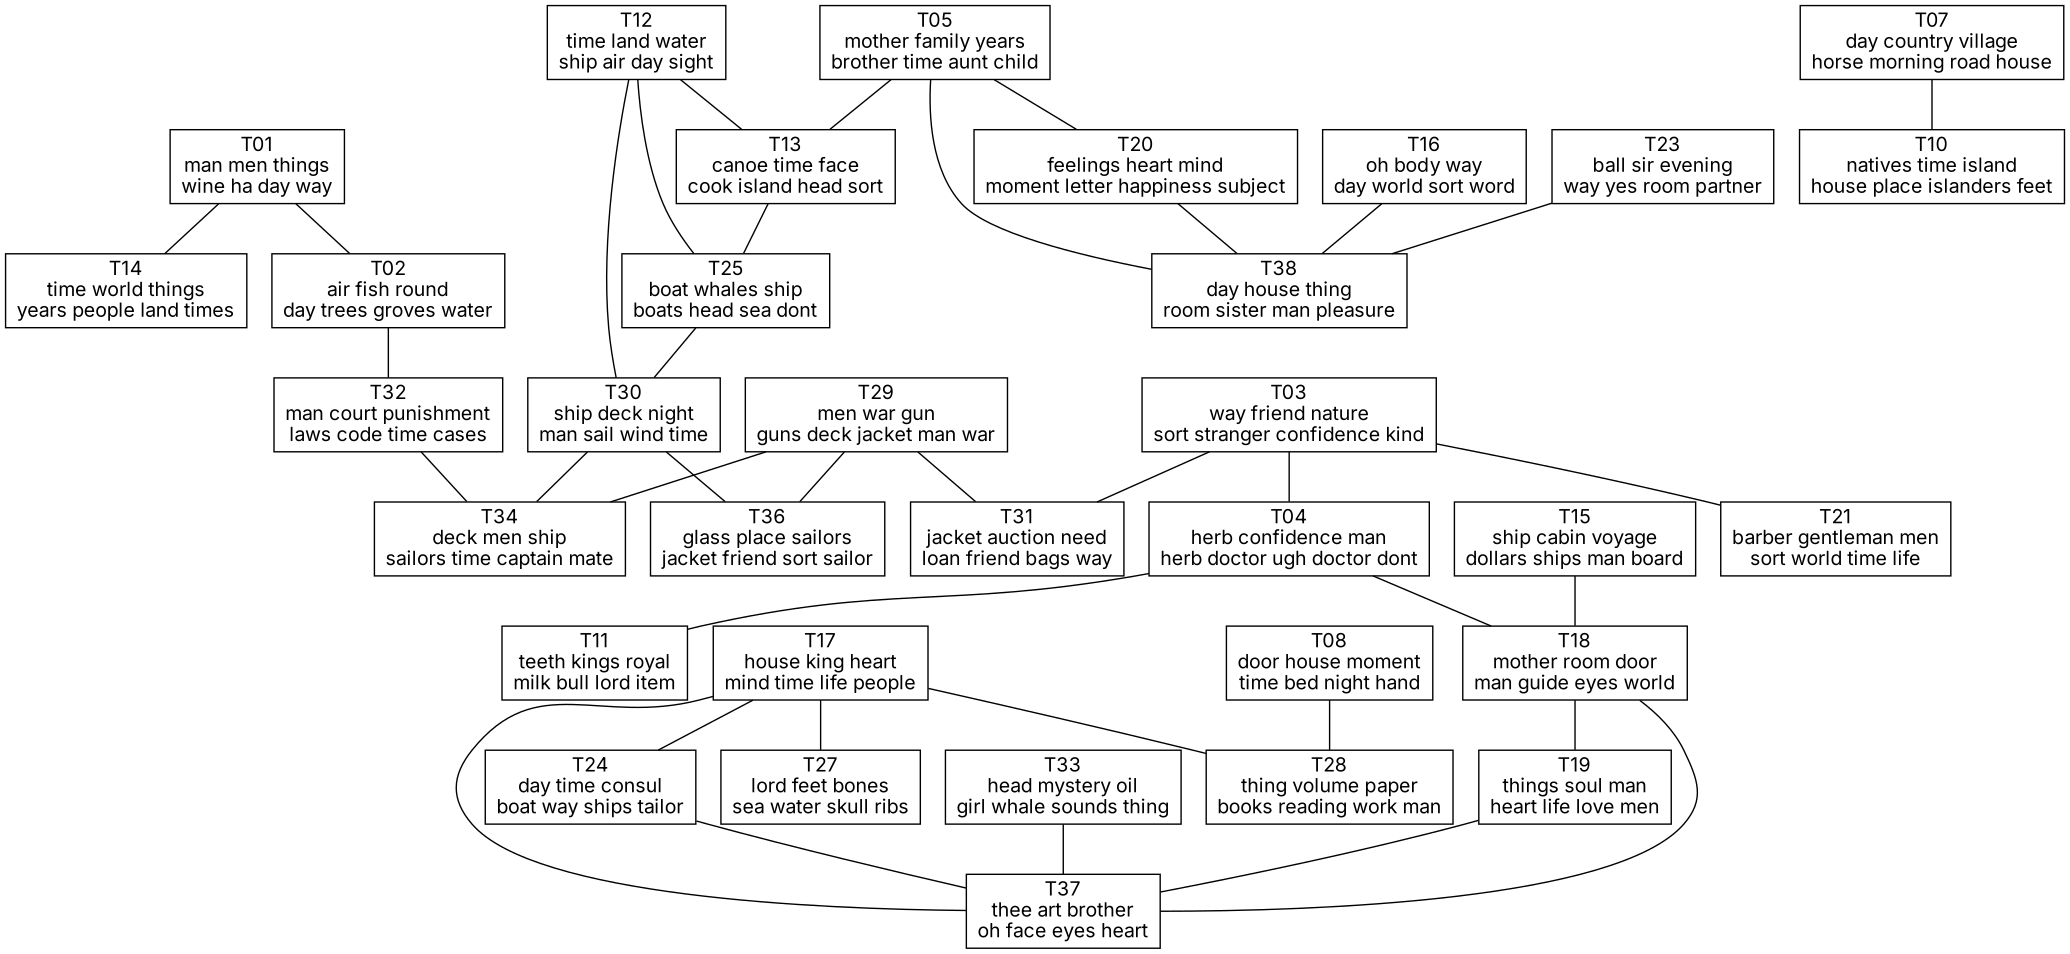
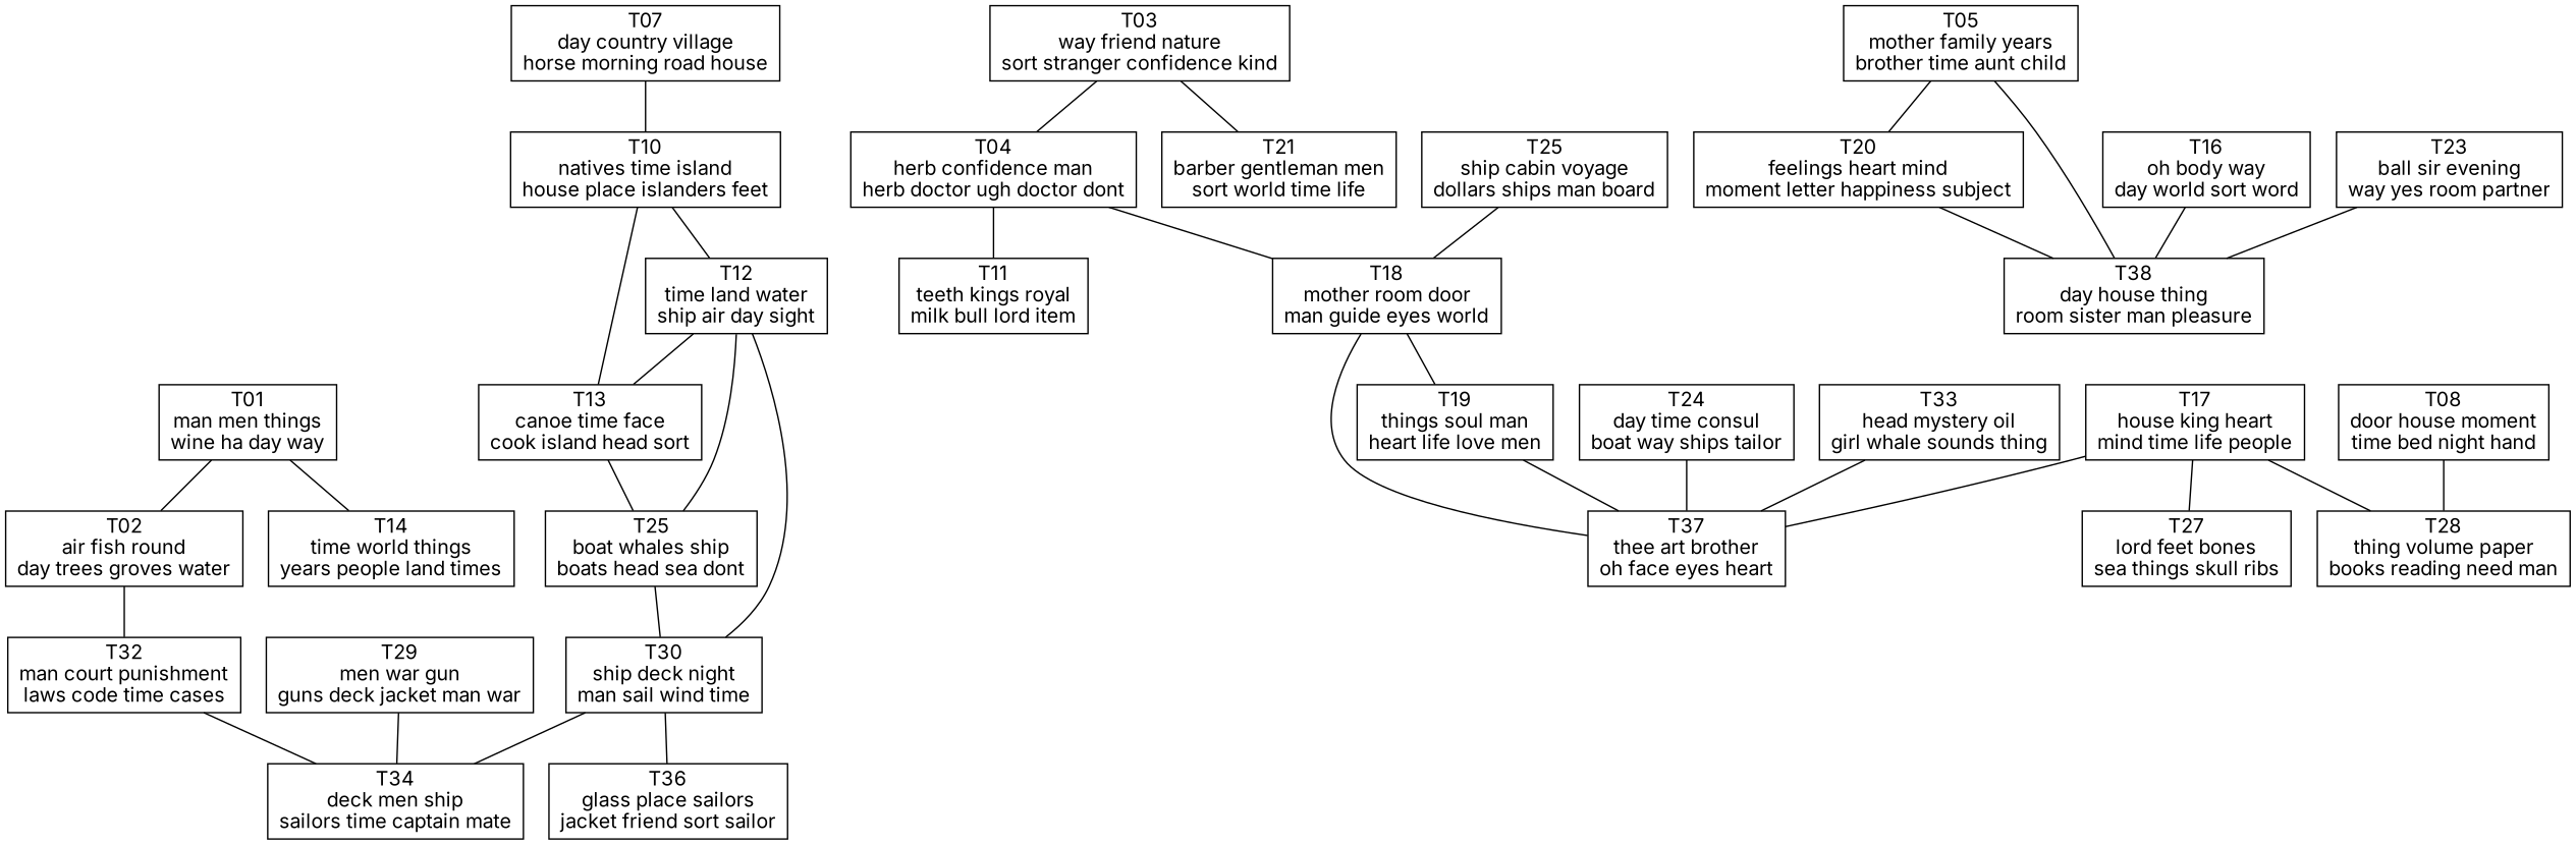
  graph {
    fontname=Inter
    node [fontname=Inter shape=rect]
    edge [fontname=Inter]
    n1 [label="T01\nman men things\nwine ha day way"]
    n2 [label="T02\nair fish round\nday trees groves water"]
    n3 [label="T14\ntime world things\nyears people land times"]
    n4 [label="T32\nman court punishment\nlaws code time cases"]
    n5 [label="T34\ndeck men ship\nsailors time captain mate"]
    n6 [label="T03\nway friend nature\nsort stranger confidence kind"]
    n7 [label="T04\nherb confidence man\nherb doctor ugh doctor dont"]
    n8 [label="T21\nbarber gentleman men\nsort world time life"]
-   n9 [label="T31\njacket auction need\nloan friend bags way"]
    n10 [label="T11\nteeth kings royal\nmilk bull lord item"]
    n11 [label="T18\nmother room door\nman guide eyes world"]
    n12 [label="T37\nthee art brother\noh face eyes heart"]
    n13 [label="T19\nthings soul man\nheart life love men"]
    n14 [label="T05\nmother family years\nbrother time aunt child"]
    n15 [label="T20\nfeelings heart mind\nmoment letter happiness subject"]
    n16 [label="T38\nday house thing\nroom sister man pleasure"]
    n17 [label="T07\nday country village\nhorse morning road house"]
    n18 [label="T10\nnatives time island\nhouse place islanders feet"]
    n19 [label="T12\ntime land water\nship air day sight"]
    n20 [label="T13\ncanoe time face\ncook island head sort"]
    n21 [label="T25\nboat whales ship\nboats head sea dont"]
    n22 [label="T30\nship deck night\nman sail wind time"]
    n23 [label="T08\ndoor house moment\ntime bed night hand"]
-   n24 [label="T28\nthing volume paper\nbooks reading work man"]
+   n24 [label="T28\nthing volume paper\nbooks reading need man"]
    n25 [label="T36\nglass place sailors\njacket friend sort sailor"]
-   n26 [label="T15\nship cabin voyage\ndollars ships man board"]
+   n26 [label="T25\nship cabin voyage\ndollars ships man board"]
    n27 [label="T16\noh body way\nday world sort word"]
    n28 [label="T17\nhouse king heart\nmind time life people"]
    n29 [label="T24\nday time consul\nboat way ships tailor"]
-   n30 [label="T27\nlord feet bones\nsea water skull ribs"]
+   n30 [label="T27\nlord feet bones\nsea things skull ribs"]
    n31 [label="T23\nball sir evening\nway yes room partner"]
    n32 [label="T29\nmen war gun\nguns deck jacket man war"]
    n33 [label="T33\nhead mystery oil\ngirl whale sounds thing"]
    n1 -- n2
    n1 -- n3
    n2 -- n4
    n4 -- n5
    n6 -- n7
    n6 -- n8
-   n6 -- n9
    n7 -- n10
    n7 -- n11
    n11 -- n12
    n11 -- n13
    n13 -- n12
    n14 -- n15
    n14 -- n16
    n15 -- n16
    n17 -- n18
-   n14 -- n20
+   n18 -- n19
+   n18 -- n20
    n19 -- n20
    n19 -- n21
    n19 -- n22
    n20 -- n21
    n21 -- n22
    n22 -- n5
    n22 -- n25
    n23 -- n24
    n26 -- n11
    n27 -- n16
    n28 -- n12
    n28 -- n24
-   n28 -- n29
    n28 -- n30
    n29 -- n12
    n31 -- n16
    n32 -- n5
-   n32 -- n9
-   n32 -- n25
    n33 -- n12
  }
